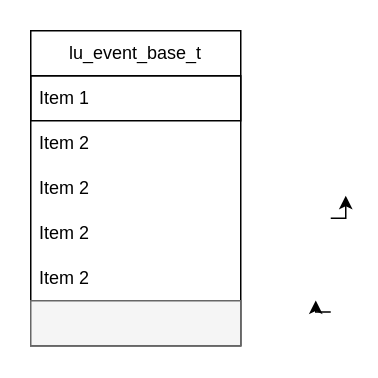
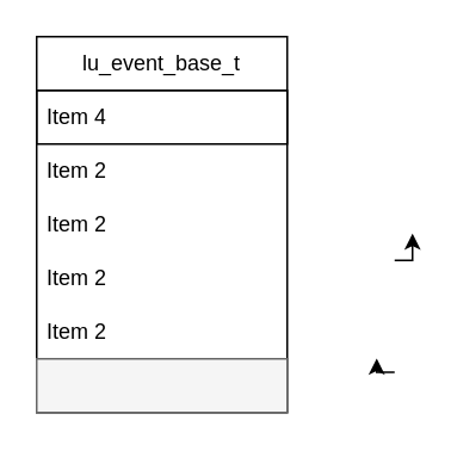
  <mxCell id="0" />
  <mxCell id="1" parent="0" />
  <mxCell id="2" style="edgeStyle=orthogonalEdgeStyle;rounded=0;orthogonalLoop=1;jettySize=auto;html=1;" edge="1" parent="1"><mxGeometry relative="1" as="geometry"><mxPoint x="230" y="130" as="targetPoint" /><mxPoint x="220" y="145" as="sourcePoint" /></mxGeometry></mxCell>
  <mxCell id="3" style="edgeStyle=orthogonalEdgeStyle;rounded=0;orthogonalLoop=1;jettySize=auto;html=1;exitX=1;exitY=0.75;exitDx=0;exitDy=0;" edge="1" parent="1"><mxGeometry relative="1" as="geometry"><mxPoint x="210" y="199.833" as="targetPoint" /><mxPoint x="220" y="207.5" as="sourcePoint" /></mxGeometry></mxCell>
  <mxCell id="4" value="lu_event_base_t" style="swimlane;fontStyle=0;childLayout=stackLayout;horizontal=1;startSize=30;horizontalStack=0;resizeParent=1;resizeParentMax=0;resizeLast=0;collapsible=1;marginBottom=0;whiteSpace=wrap;html=1;" vertex="1" parent="1"><mxGeometry x="20" y="20" width="140" height="210" as="geometry" /></mxCell>
- <mxCell id="5" value="Item 1" style="text;strokeColor=default;fillColor=none;align=left;verticalAlign=middle;spacingLeft=4;spacingRight=4;overflow=hidden;points=[[0,0.5],[1,0.5]];portConstraint=eastwest;rotatable=0;whiteSpace=wrap;html=1;" vertex="1" parent="4"><mxGeometry y="30" width="140" height="30" as="geometry" /></mxCell>
+ <mxCell id="5" value="Item 4" style="text;strokeColor=default;fillColor=none;align=left;verticalAlign=middle;spacingLeft=4;spacingRight=4;overflow=hidden;points=[[0,0.5],[1,0.5]];portConstraint=eastwest;rotatable=0;whiteSpace=wrap;html=1;" vertex="1" parent="4"><mxGeometry y="30" width="140" height="30" as="geometry" /></mxCell>
  <mxCell id="6" value="Item 2" style="text;strokeColor=none;fillColor=none;align=left;verticalAlign=middle;spacingLeft=4;spacingRight=4;overflow=hidden;points=[[0,0.5],[1,0.5]];portConstraint=eastwest;rotatable=0;whiteSpace=wrap;html=1;" vertex="1" parent="4"><mxGeometry y="60" width="140" height="30" as="geometry" /></mxCell>
  <mxCell id="7" value="Item 2" style="text;strokeColor=none;fillColor=none;align=left;verticalAlign=middle;spacingLeft=4;spacingRight=4;overflow=hidden;points=[[0,0.5],[1,0.5]];portConstraint=eastwest;rotatable=0;whiteSpace=wrap;html=1;" vertex="1" parent="4"><mxGeometry y="90" width="140" height="30" as="geometry" /></mxCell>
  <mxCell id="8" value="Item 2" style="text;strokeColor=none;fillColor=none;align=left;verticalAlign=middle;spacingLeft=4;spacingRight=4;overflow=hidden;points=[[0,0.5],[1,0.5]];portConstraint=eastwest;rotatable=0;whiteSpace=wrap;html=1;" vertex="1" parent="4"><mxGeometry y="120" width="140" height="30" as="geometry" /></mxCell>
  <mxCell id="9" value="Item 2" style="text;strokeColor=none;fillColor=none;align=left;verticalAlign=middle;spacingLeft=4;spacingRight=4;overflow=hidden;points=[[0,0.5],[1,0.5]];portConstraint=eastwest;rotatable=0;whiteSpace=wrap;html=1;" vertex="1" parent="4"><mxGeometry y="150" width="140" height="30" as="geometry" /></mxCell>
  <mxCell id="10" value="" style="text;strokeColor=#666666;fillColor=#f5f5f5;align=left;verticalAlign=middle;spacingLeft=4;spacingRight=4;overflow=hidden;points=[[0,0.5],[1,0.5]];portConstraint=eastwest;rotatable=0;whiteSpace=wrap;html=1;fontColor=#333333;" vertex="1" parent="4"><mxGeometry y="180" width="140" height="30" as="geometry" /></mxCell>
